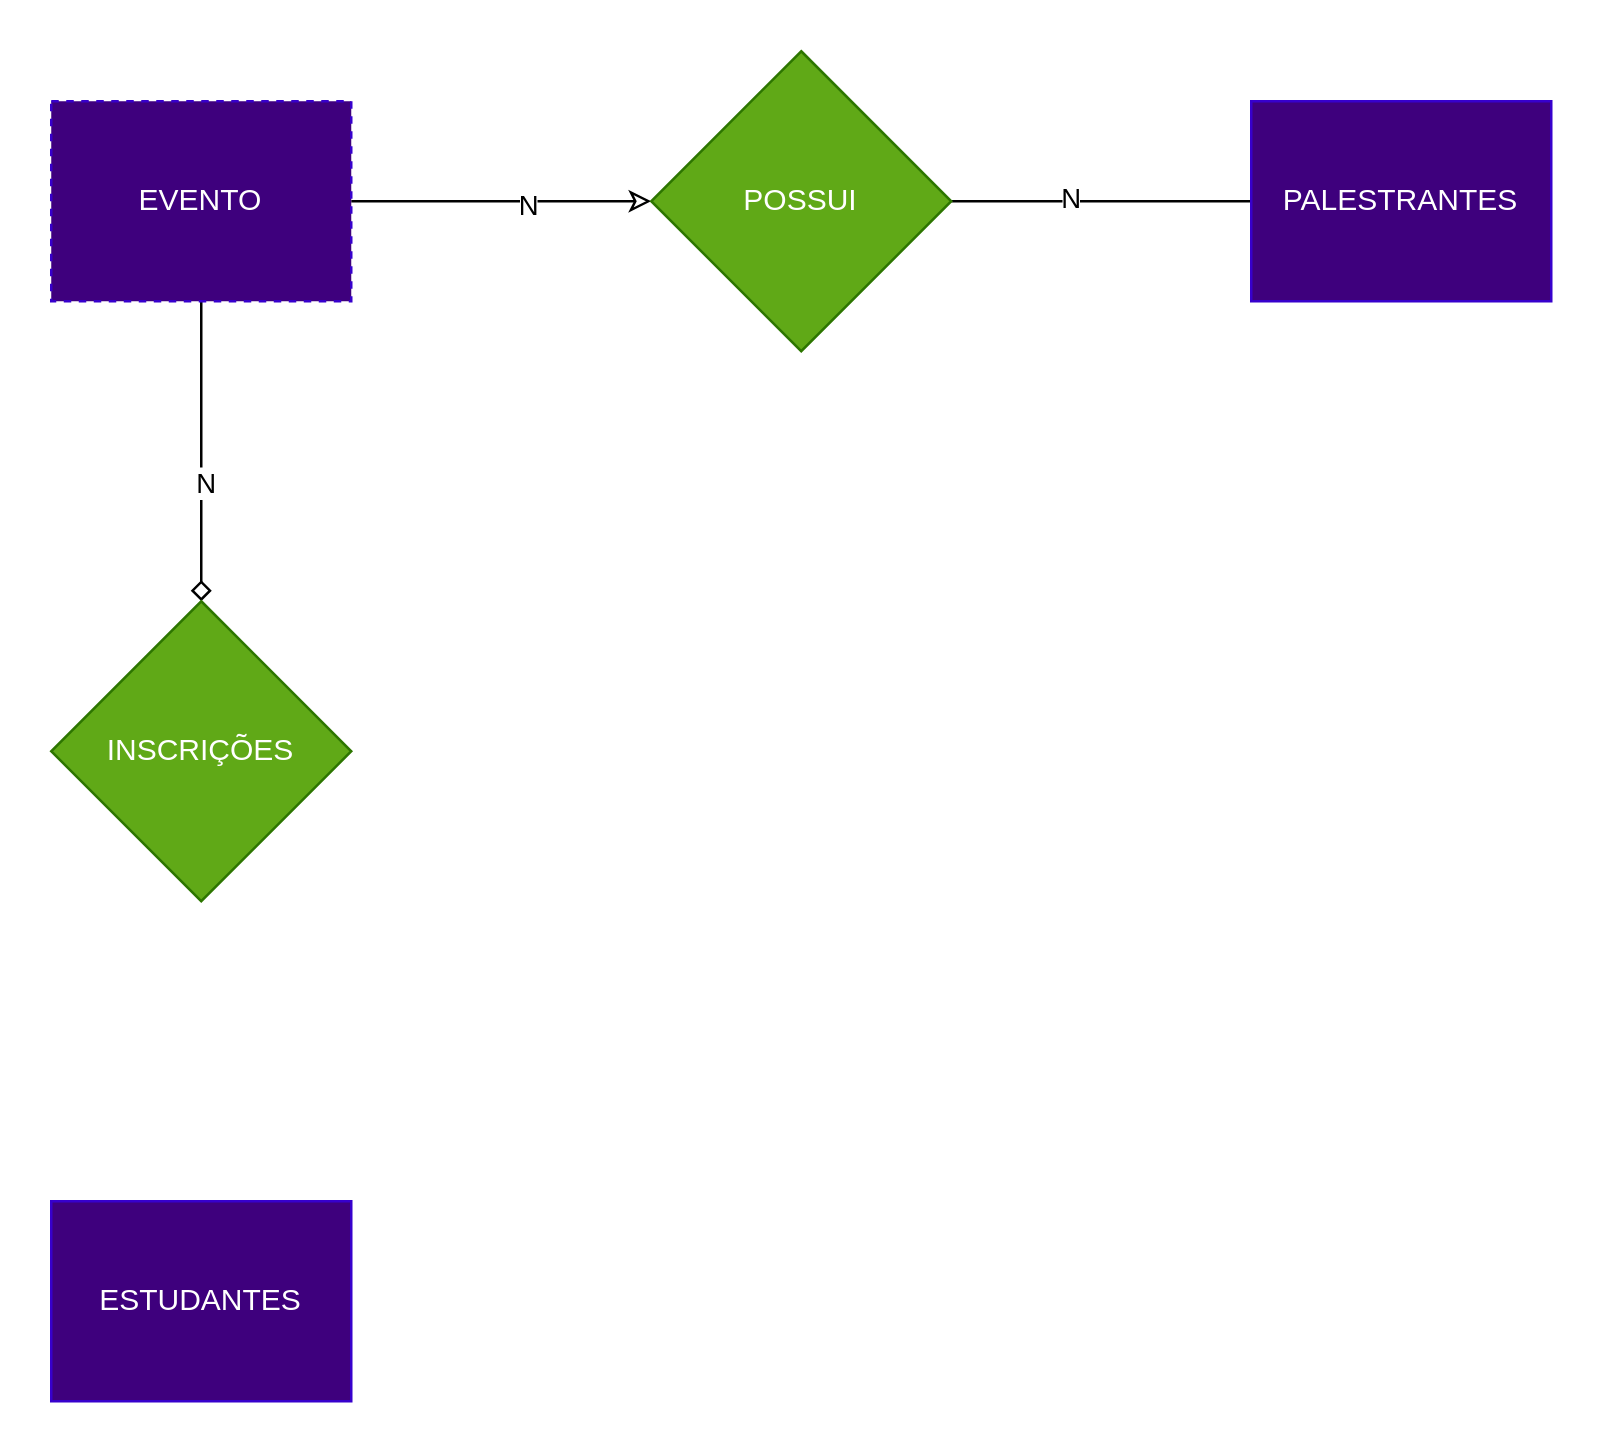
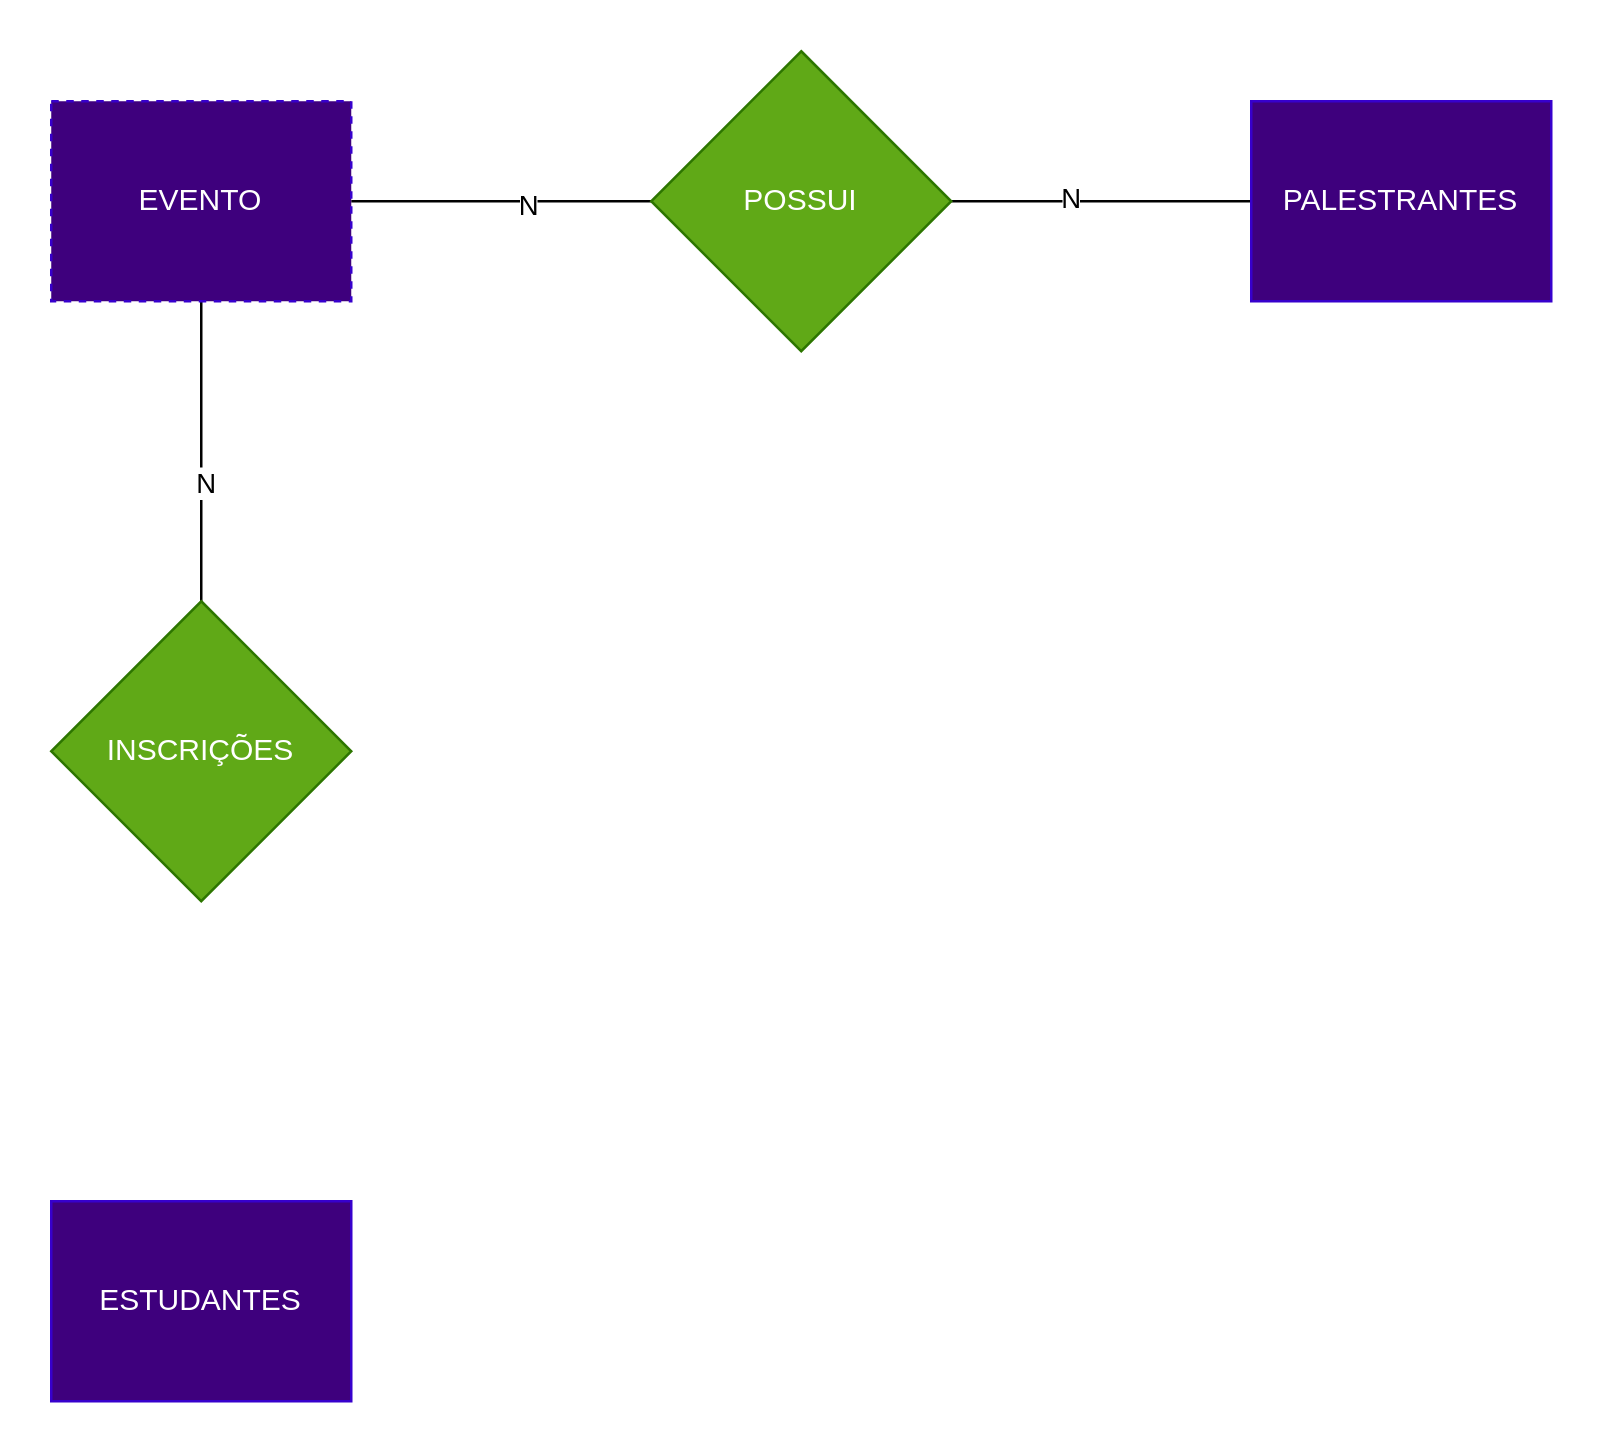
  <mxCell id="0" />
  <mxCell id="1" parent="0" />
- <mxCell id="2" style="edgeStyle=none;html=1;entryX=0;entryY=0.5;entryDx=0;entryDy=0;endArrow=classic;endFill=0;" edge="1" parent="1" source="6" target="9"><mxGeometry relative="1" as="geometry" /></mxCell>
+ <mxCell id="2" style="edgeStyle=none;html=1;entryX=0;entryY=0.5;entryDx=0;entryDy=0;endArrow=none;endFill=0;" edge="1" parent="1" source="6" target="9"><mxGeometry relative="1" as="geometry" /></mxCell>
  <mxCell id="3" value="N" style="edgeLabel;html=1;align=center;verticalAlign=middle;resizable=0;points=[];" vertex="1" connectable="0" parent="2"><mxGeometry x="0.163" y="-1" relative="1" as="geometry"><mxPoint as="offset" /></mxGeometry></mxCell>
- <mxCell id="4" style="edgeStyle=none;html=1;entryX=0.5;entryY=0;entryDx=0;entryDy=0;endArrow=diamond;endFill=0;" edge="1" parent="1" source="6" target="12"><mxGeometry relative="1" as="geometry" /></mxCell>
+ <mxCell id="4" style="edgeStyle=none;html=1;entryX=0.5;entryY=0;entryDx=0;entryDy=0;endArrow=none;endFill=0;" edge="1" parent="1" source="6" target="12"><mxGeometry relative="1" as="geometry" /></mxCell>
  <mxCell id="5" value="N" style="edgeLabel;html=1;align=center;verticalAlign=middle;resizable=0;points=[];" vertex="1" connectable="0" parent="4"><mxGeometry x="0.2" y="1" relative="1" as="geometry"><mxPoint as="offset" /></mxGeometry></mxCell>
  <mxCell id="6" value="EVENTO" style="rounded=0;whiteSpace=wrap;html=1;fillColor=#3E007D;strokeColor=#3700CC;fontColor=#ffffff;dashed=1;" vertex="1" parent="1"><mxGeometry x="20" y="40" width="120" height="80" as="geometry" /></mxCell>
  <mxCell id="7" style="edgeStyle=none;html=1;entryX=0;entryY=0.5;entryDx=0;entryDy=0;endArrow=none;endFill=0;" edge="1" parent="1" source="9" target="10"><mxGeometry relative="1" as="geometry" /></mxCell>
  <mxCell id="8" value="N" style="edgeLabel;html=1;align=center;verticalAlign=middle;resizable=0;points=[];" vertex="1" connectable="0" parent="7"><mxGeometry x="-0.223" y="2" relative="1" as="geometry"><mxPoint as="offset" /></mxGeometry></mxCell>
  <mxCell id="9" value="POSSUI" style="shape=rhombus;perimeter=rhombusPerimeter;whiteSpace=wrap;html=1;align=center;fillColor=#60a917;fontColor=#ffffff;strokeColor=#2D7600;" vertex="1" parent="1"><mxGeometry x="260" y="20" width="120" height="120" as="geometry" /></mxCell>
  <mxCell id="10" value="PALESTRANTES" style="rounded=0;whiteSpace=wrap;html=1;fillColor=#3E007D;strokeColor=#3700CC;fontColor=#ffffff;" vertex="1" parent="1"><mxGeometry x="500" y="40" width="120" height="80" as="geometry" /></mxCell>
  <mxCell id="11" value="ESTUDANTES" style="rounded=0;whiteSpace=wrap;html=1;fillColor=#3E007D;strokeColor=#3700CC;fontColor=#ffffff;" vertex="1" parent="1"><mxGeometry x="20" y="480" width="120" height="80" as="geometry" /></mxCell>
  <mxCell id="12" value="INSCRIÇÕES" style="shape=rhombus;perimeter=rhombusPerimeter;whiteSpace=wrap;html=1;align=center;fillColor=#60a917;fontColor=#ffffff;strokeColor=#2D7600;" vertex="1" parent="1"><mxGeometry x="20" y="240" width="120" height="120" as="geometry" /></mxCell>
